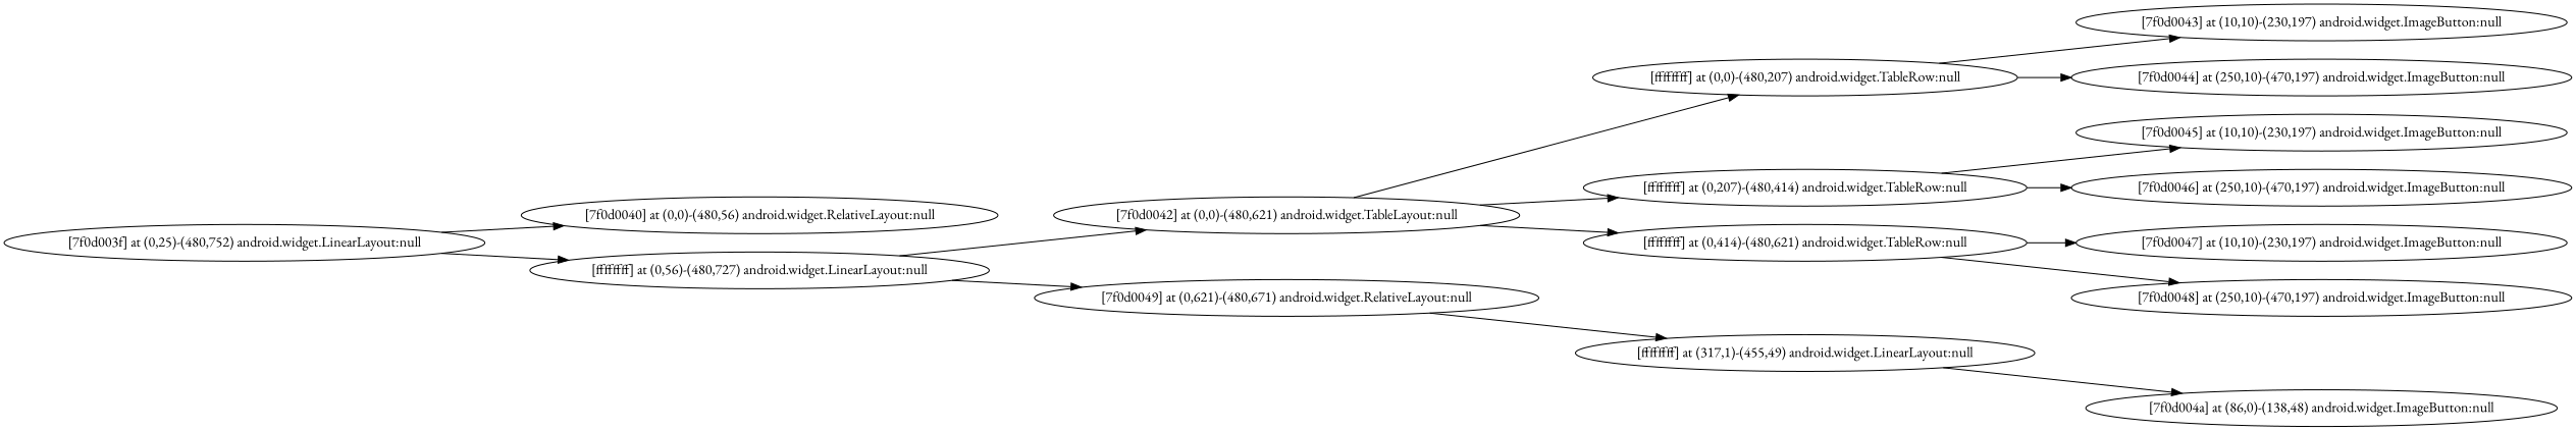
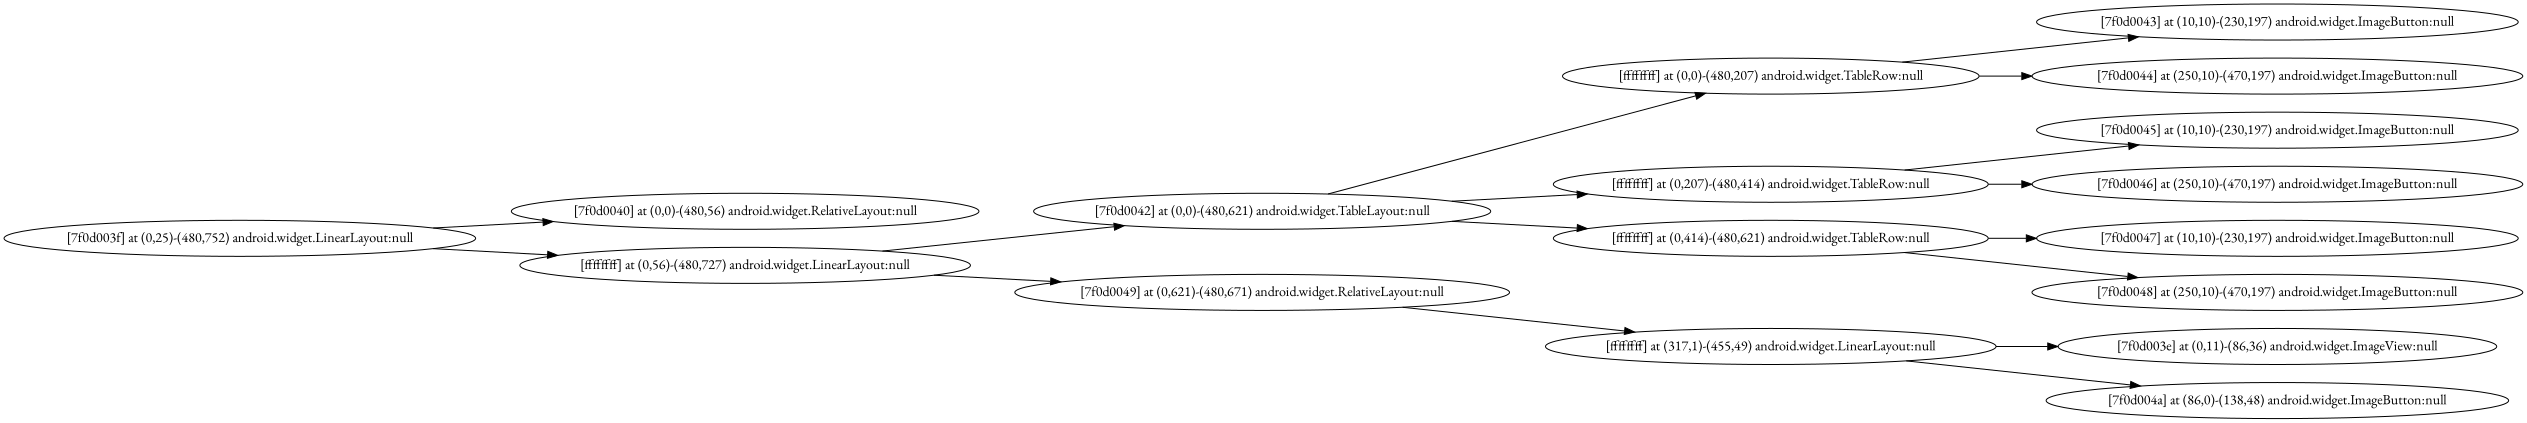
  strict digraph {
    fontname="EB Garamond"
    rankdir=LR
    node [fontname="EB Garamond"]
    edge [fontname="EB Garamond"]
    n1 [label="[7f0d003f] at (0,25)-(480,752) android.widget.LinearLayout:null"]
    n2 [label="[7f0d0040] at (0,0)-(480,56) android.widget.RelativeLayout:null"]
    n3 [label="[ffffffff] at (0,56)-(480,727) android.widget.LinearLayout:null"]
    n4 [label="[7f0d0042] at (0,0)-(480,621) android.widget.TableLayout:null"]
    n5 [label="[7f0d0049] at (0,621)-(480,671) android.widget.RelativeLayout:null"]
    n6 [label="[ffffffff] at (0,0)-(480,207) android.widget.TableRow:null"]
    n7 [label="[ffffffff] at (0,207)-(480,414) android.widget.TableRow:null"]
    n8 [label="[ffffffff] at (0,414)-(480,621) android.widget.TableRow:null"]
    n9 [label="[ffffffff] at (317,1)-(455,49) android.widget.LinearLayout:null"]
    n10 [label="[7f0d0043] at (10,10)-(230,197) android.widget.ImageButton:null"]
    n11 [label="[7f0d0044] at (250,10)-(470,197) android.widget.ImageButton:null"]
    n12 [label="[7f0d0045] at (10,10)-(230,197) android.widget.ImageButton:null"]
    n13 [label="[7f0d0046] at (250,10)-(470,197) android.widget.ImageButton:null"]
    n14 [label="[7f0d0047] at (10,10)-(230,197) android.widget.ImageButton:null"]
    n15 [label="[7f0d0048] at (250,10)-(470,197) android.widget.ImageButton:null"]
+   n16 [label="[7f0d003e] at (0,11)-(86,36) android.widget.ImageView:null"]
    n17 [label="[7f0d004a] at (86,0)-(138,48) android.widget.ImageButton:null"]
    n1 -> n2
    n1 -> n3
    n3 -> n4
    n3 -> n5
    n4 -> n6
    n4 -> n7
    n4 -> n8
    n5 -> n9
    n6 -> n10
    n6 -> n11
    n7 -> n12
    n7 -> n13
    n8 -> n14
    n8 -> n15
+   n9 -> n16
    n9 -> n17
  }
